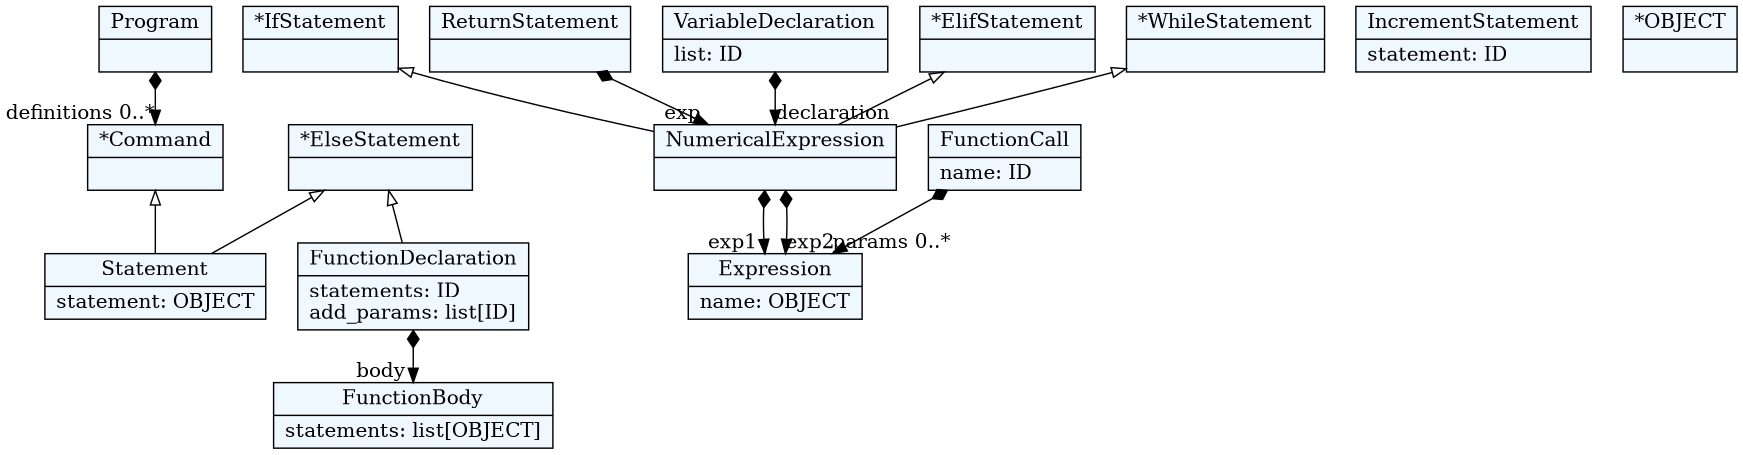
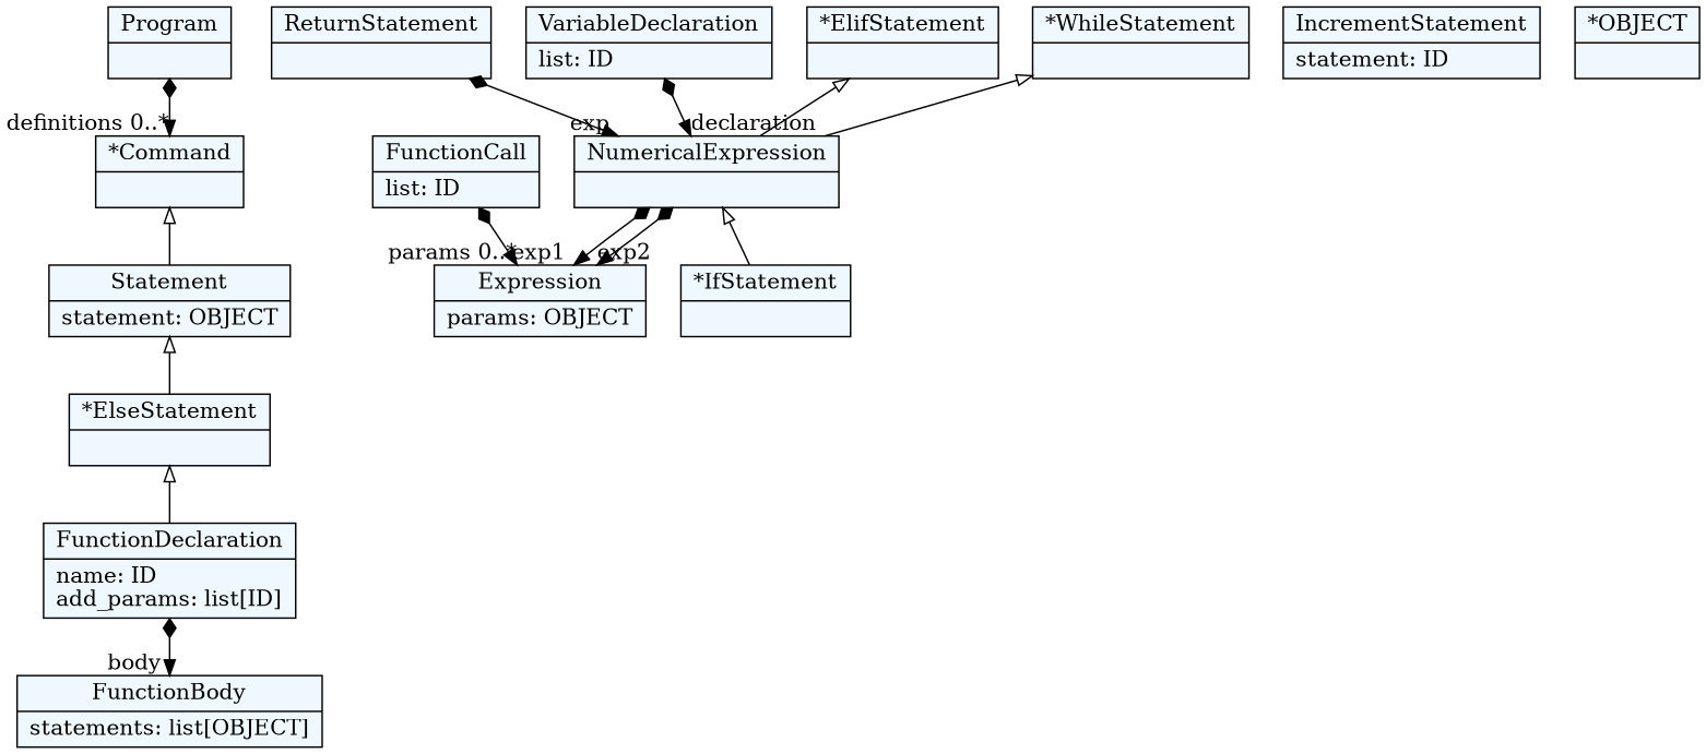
  digraph {
    fontname="Bitstream Vera Sans"
    fontsize=8
    nodesep=0.3
    node [fillcolor=aliceblue shape=record style=filled]
    edge [arrowtail=diamond dir=both]
    n1 [label="{Program|}"]
    n2 [label="{*Command|}"]
    n3 [label="{Statement|statement: OBJECT\l}"]
    n4 [label="{*IfStatement|}"]
    n5 [label="{NumericalExpression|}"]
-   n6 [label="{Expression|name: OBJECT\l}"]
+   n6 [label="{Expression|params: OBJECT\l}"]
    n7 [label="{ReturnStatement|}"]
    n8 [label="{VariableDeclaration|list: ID\l}"]
    n9 [label="{*ElseStatement|}"]
-   n10 [label="{FunctionDeclaration|statements: ID\ladd_params: list[ID]\l}"]
-   n11 [label="{FunctionCall|name: ID\l}"]
+   n10 [label="{FunctionDeclaration|name: ID\ladd_params: list[ID]\l}"]
+   n11 [label="{FunctionCall|list: ID\l}"]
    n12 [label="{*ElifStatement|}"]
    n13 [label="{FunctionBody|statements: list[OBJECT]\l}"]
    n14 [label="{*WhileStatement|}"]
    n15 [label="{IncrementStatement|statement: ID\l}"]
    n16 [label="{*OBJECT|}"]
    n1 -> n2 [headlabel="definitions 0..*"]
    n2 -> n3 [arrowtail=empty dir=back]
-   n4 -> n5 [arrowtail=empty dir=back]
+   n5 -> n4 [arrowtail=empty dir=back]
    n5 -> n6 [headlabel="exp1 "]
    n5 -> n6 [headlabel="exp2 "]
    n7 -> n5 [headlabel="exp "]
    n8 -> n5 [headlabel="declaration "]
-   n9 -> n3 [arrowtail=empty dir=back]
+   n3 -> n9 [arrowtail=empty dir=back]
    n9 -> n10 [arrowtail=empty dir=back]
    n10 -> n13 [headlabel="body "]
    n11 -> n6 [headlabel="params 0..*"]
    n12 -> n5 [arrowtail=empty dir=back]
    n14 -> n5 [arrowtail=empty dir=back]
  }
